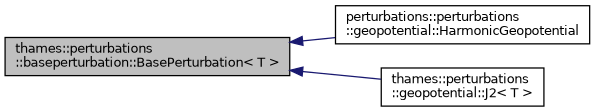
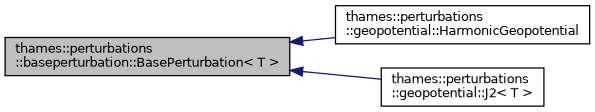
  digraph {
    rankdir=LR
    node [color=black fillcolor=white fontname=Helvetica fontsize=10 shape=record style=filled]
    edge [color=midnightblue dir=back fontname=Helvetica fontsize=10 labelfontname=Helvetica labelfontsize=10 style=solid]
    n1 [fillcolor=grey75 fontcolor=black height=0.2 label="thames::perturbations\l::baseperturbation::BasePerturbation\< T \>" width=0.4]
-   n2 [height=0.2 label="perturbations::perturbations\l::geopotential::HarmonicGeopotential" width=0.4]
+   n2 [height=0.2 label="thames::perturbations\l::geopotential::HarmonicGeopotential" width=0.4]
    n3 [height=0.2 label="thames::perturbations\l::geopotential::J2\< T \>" width=0.4]
    n1 -> n2
    n1 -> n3
  }
